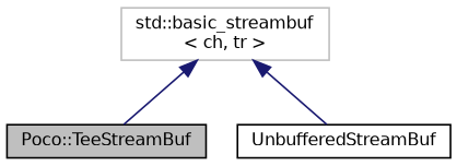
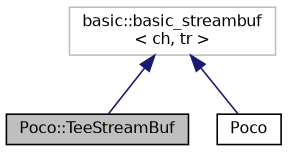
  digraph {
    node [color=black fillcolor=white fontname=Helvetica fontsize=10 shape=record style=filled]
    edge [color=midnightblue dir=back fontname=Helvetica fontsize=10 labelfontname=Helvetica labelfontsize=10 style=solid]
    n1 [fillcolor=grey75 fontcolor=black height=0.2 label="Poco::TeeStreamBuf" width=0.4]
-   n2 [height=0.2 label=UnbufferedStreamBuf width=0.4]
-   n3 [color=grey75 height=0.2 label="std::basic_streambuf\l\< ch, tr \>" width=0.4]
+   n2 [height=0.2 label=Poco width=0.4]
+   n3 [color=grey75 height=0.2 label="basic::basic_streambuf\l\< ch, tr \>" width=0.4]
    n3 -> n1
    n3 -> n2
  }
